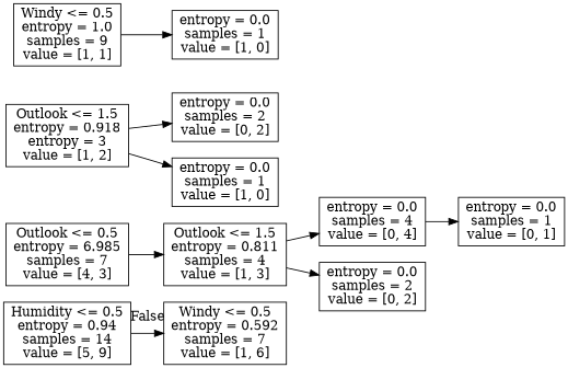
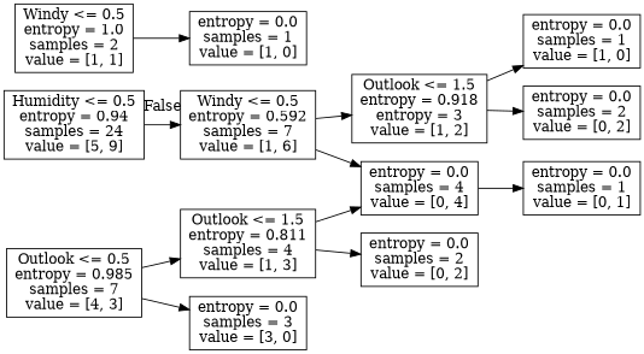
  digraph {
    rankdir=LR
    node [shape=box]
-   n1 [label="Humidity <= 0.5\nentropy = 0.94\nsamples = 14\nvalue = [5, 9]"]
+   n1 [label="Humidity <= 0.5\nentropy = 0.94\nsamples = 24\nvalue = [5, 9]"]
    n2 [label="Windy <= 0.5\nentropy = 0.592\nsamples = 7\nvalue = [1, 6]"]
-   n3 [label="Outlook <= 0.5\nentropy = 6.985\nsamples = 7\nvalue = [4, 3]"]
+   n3 [label="Outlook <= 0.5\nentropy = 0.985\nsamples = 7\nvalue = [4, 3]"]
+   n4 [label="entropy = 0.0\nsamples = 3\nvalue = [3, 0]"]
    n5 [label="Outlook <= 1.5\nentropy = 0.811\nsamples = 4\nvalue = [1, 3]"]
    n6 [label="entropy = 0.0\nsamples = 4\nvalue = [0, 4]"]
    n7 [label="Outlook <= 1.5\nentropy = 0.918\nentropy = 3\nvalue = [1, 2]"]
    n8 [label="entropy = 0.0\nsamples = 2\nvalue = [0, 2]"]
-   n9 [label="Windy <= 0.5\nentropy = 1.0\nsamples = 9\nvalue = [1, 1]"]
+   n9 [label="Windy <= 0.5\nentropy = 1.0\nsamples = 2\nvalue = [1, 1]"]
    n10 [label="entropy = 0.0\nsamples = 1\nvalue = [1, 0]"]
    n11 [label="entropy = 0.0\nsamples = 1\nvalue = [0, 1]"]
    n12 [label="entropy = 0.0\nsamples = 2\nvalue = [0, 2]"]
    n13 [label="entropy = 0.0\nsamples = 1\nvalue = [1, 0]"]
    n1 -> n2 [headlabel=False labelangle=-45 labeldistance=2.5]
+   n2 -> n6
+   n2 -> n7
+   n3 -> n4
    n3 -> n5
    n5 -> n6
    n5 -> n8
    n6 -> n11
    n7 -> n12
    n7 -> n13
    n9 -> n10
  }
